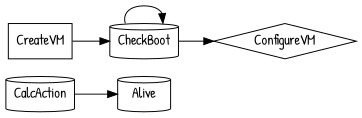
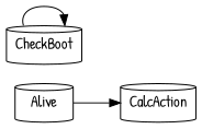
  digraph {
    fontname="Patrick Hand"
    rankdir=LR
    node [fontname="Patrick Hand" shape=cylinder]
    edge [fontname="Patrick Hand"]
    CalcAction
    Alive
-   CreateVM [shape=box]
    CheckBoot
-   ConfigureVM [shape=diamond]
-   CalcAction -> Alive
-   CreateVM -> CheckBoot
+   Alive -> CalcAction
    CheckBoot -> CheckBoot
-   CheckBoot -> ConfigureVM
  }
